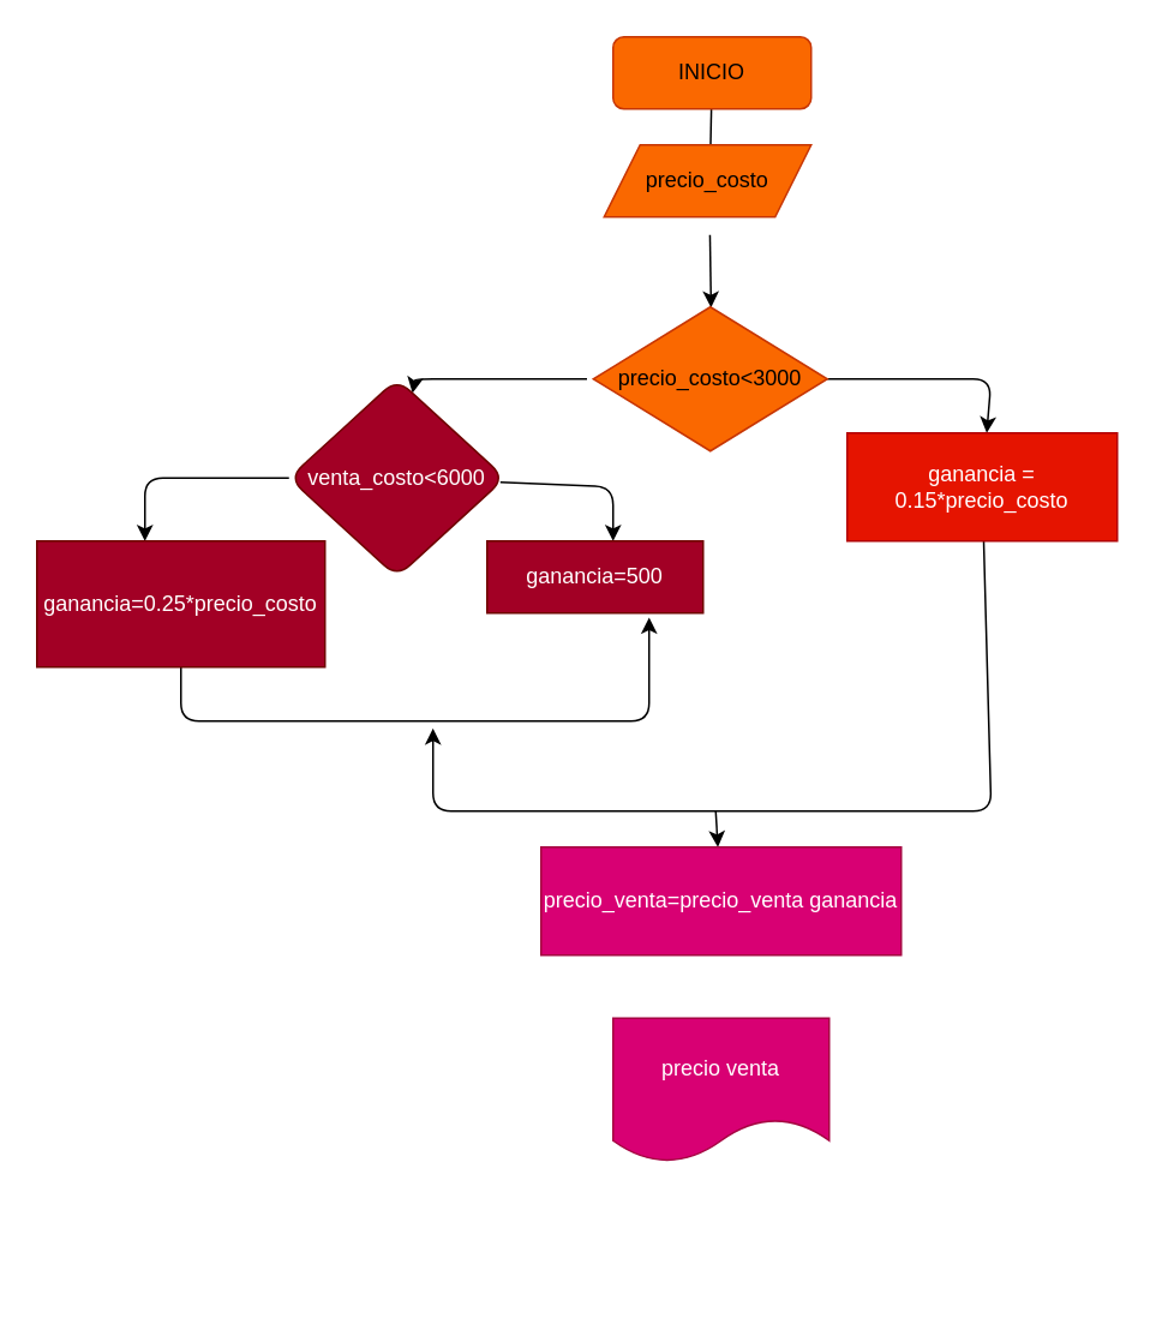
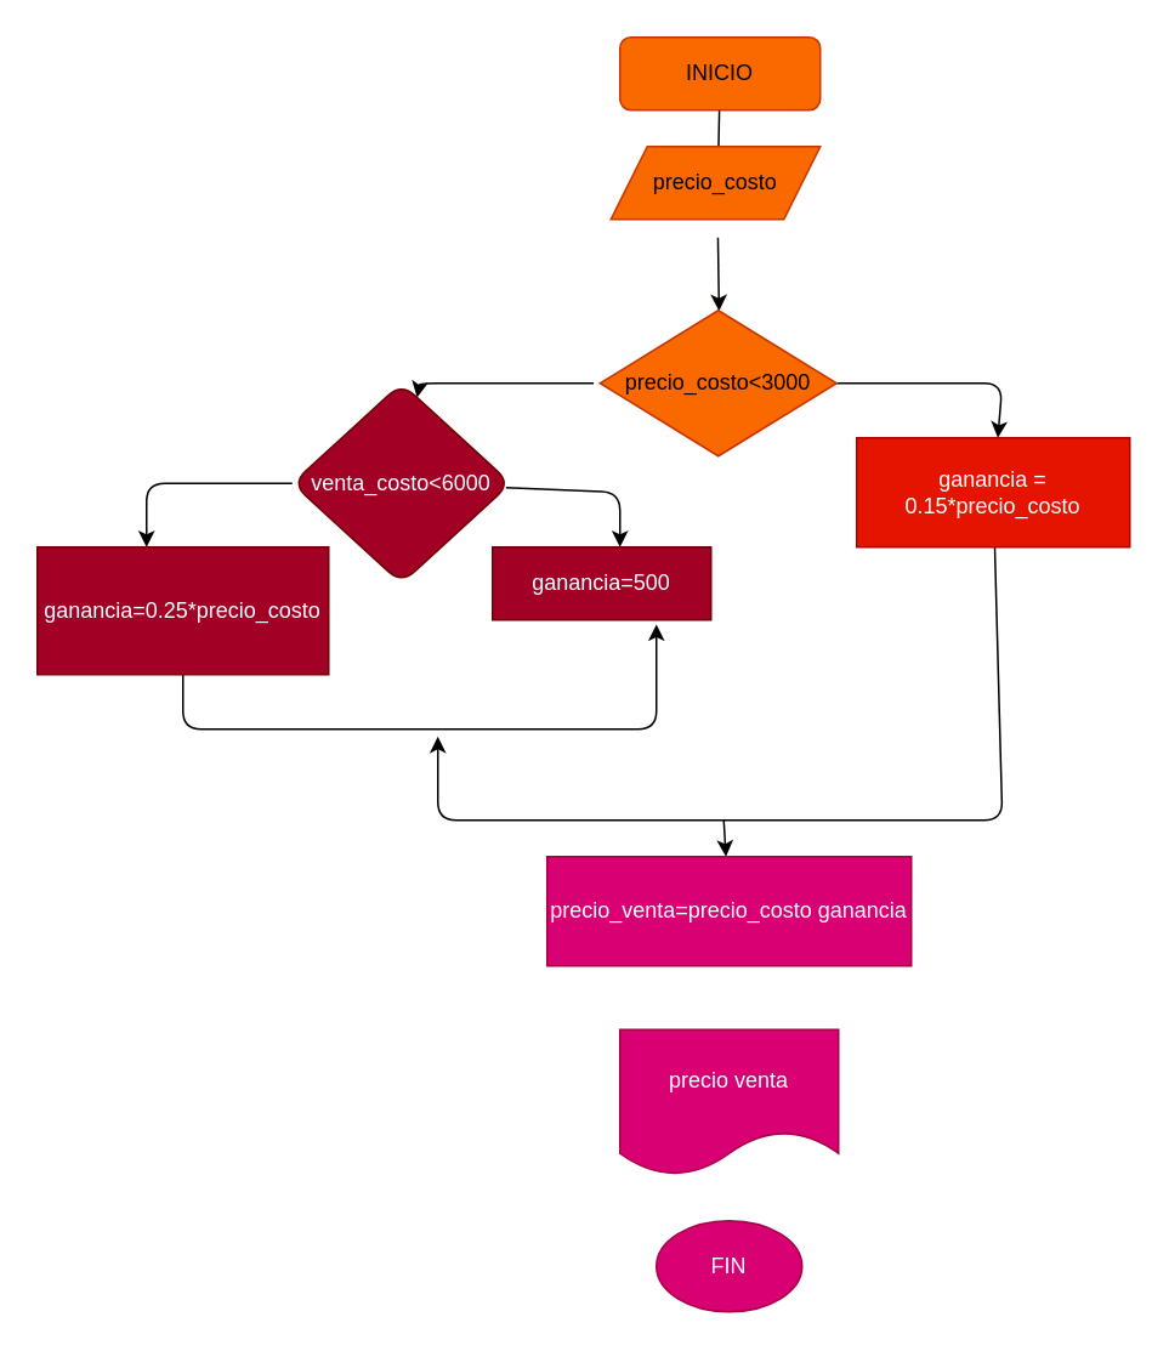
  <mxCell id="0" />
  <mxCell id="1" parent="0" />
  <mxCell id="2" value="" style="edgeStyle=none;html=1;" edge="1" parent="1" source="3"><mxGeometry relative="1" as="geometry"><mxPoint x="393.929" y="90" as="targetPoint" /></mxGeometry></mxCell>
  <mxCell id="3" value="INICIO" style="rounded=1;whiteSpace=wrap;html=1;fillColor=#fa6800;fontColor=#000000;strokeColor=#C73500;" vertex="1" parent="1"><mxGeometry x="340" y="20" width="110" height="40" as="geometry" /></mxCell>
  <mxCell id="4" value="" style="edgeStyle=none;html=1;" edge="1" parent="1"><mxGeometry relative="1" as="geometry"><mxPoint x="393.8" y="130" as="sourcePoint" /><mxPoint x="394.405" y="170.342" as="targetPoint" /></mxGeometry></mxCell>
  <mxCell id="5" value="" style="edgeStyle=none;html=1;" edge="1" parent="1" target="8"><mxGeometry relative="1" as="geometry"><mxPoint x="325.5" y="210" as="sourcePoint" /><Array as="points"><mxPoint x="230" y="210" /></Array></mxGeometry></mxCell>
  <mxCell id="6" value="" style="edgeStyle=none;html=1;" edge="1" parent="1" source="8"><mxGeometry relative="1" as="geometry"><mxPoint x="80" y="300" as="targetPoint" /><Array as="points"><mxPoint x="80" y="265" /></Array></mxGeometry></mxCell>
  <mxCell id="7" value="" style="edgeStyle=none;html=1;" edge="1" parent="1" source="8"><mxGeometry relative="1" as="geometry"><mxPoint x="340" y="300" as="targetPoint" /><Array as="points"><mxPoint x="340" y="270" /></Array></mxGeometry></mxCell>
  <mxCell id="8" value="venta_costo&amp;lt;6000" style="rhombus;whiteSpace=wrap;html=1;rounded=1;fillColor=#a20025;fontColor=#ffffff;strokeColor=#6F0000;" vertex="1" parent="1"><mxGeometry x="160" y="210" width="120" height="110" as="geometry" /></mxCell>
  <mxCell id="9" value="" style="edgeStyle=none;html=1;" edge="1" parent="1" source="10" target="15"><mxGeometry relative="1" as="geometry"><Array as="points"><mxPoint x="550" y="210" /></Array></mxGeometry></mxCell>
  <mxCell id="10" value="precio_costo&amp;lt;3000" style="rhombus;whiteSpace=wrap;html=1;fillColor=#fa6800;fontColor=#000000;strokeColor=#C73500;" vertex="1" parent="1"><mxGeometry x="329" y="170" width="130" height="80" as="geometry" /></mxCell>
  <mxCell id="11" value="" style="edgeStyle=none;html=1;" edge="1" parent="1" source="12"><mxGeometry relative="1" as="geometry"><mxPoint x="360" y="342.5" as="targetPoint" /><Array as="points"><mxPoint x="100" y="400" /><mxPoint x="230" y="400" /><mxPoint x="360" y="400" /></Array></mxGeometry></mxCell>
  <mxCell id="12" value="ganancia=0.25*precio_costo" style="rounded=0;whiteSpace=wrap;html=1;fillColor=#a20025;fontColor=#ffffff;strokeColor=#6F0000;" vertex="1" parent="1"><mxGeometry x="20" y="300" width="160" height="70" as="geometry" /></mxCell>
  <mxCell id="13" value="ganancia=500" style="rounded=0;whiteSpace=wrap;html=1;fillColor=#a20025;fontColor=#ffffff;strokeColor=#6F0000;" vertex="1" parent="1"><mxGeometry x="270" y="300" width="120" height="40" as="geometry" /></mxCell>
  <mxCell id="14" value="" style="edgeStyle=none;html=1;" edge="1" parent="1" source="15"><mxGeometry relative="1" as="geometry"><mxPoint x="240" y="404.054" as="targetPoint" /><Array as="points"><mxPoint x="550" y="450" /><mxPoint x="240" y="450" /></Array></mxGeometry></mxCell>
  <mxCell id="15" value="ganancia = 0.15*precio_costo" style="whiteSpace=wrap;html=1;fillColor=#e51400;fontColor=#ffffff;strokeColor=#B20000;" vertex="1" parent="1"><mxGeometry x="470" y="240" width="150" height="60" as="geometry" /></mxCell>
  <mxCell id="16" value="" style="edgeStyle=none;html=1;" edge="1" parent="1" target="17"><mxGeometry relative="1" as="geometry"><mxPoint x="397" y="450" as="sourcePoint" /></mxGeometry></mxCell>
- <mxCell id="17" value="precio_venta=precio_venta ganancia" style="rounded=0;whiteSpace=wrap;html=1;fillColor=#d80073;fontColor=#ffffff;strokeColor=#A50040;" vertex="1" parent="1"><mxGeometry x="300" y="470" width="200" height="60" as="geometry" /></mxCell>
+ <mxCell id="17" value="precio_venta=precio_costo ganancia" style="rounded=0;whiteSpace=wrap;html=1;fillColor=#d80073;fontColor=#ffffff;strokeColor=#A50040;" vertex="1" parent="1"><mxGeometry x="300" y="470" width="200" height="60" as="geometry" /></mxCell>
  <mxCell id="18" value="precio venta" style="shape=document;whiteSpace=wrap;html=1;boundedLbl=1;rounded=0;fillColor=#d80073;fontColor=#ffffff;strokeColor=#A50040;" vertex="1" parent="1"><mxGeometry x="340" y="565" width="120" height="80" as="geometry" /></mxCell>
+ <mxCell id="19" value="FIN" style="ellipse;whiteSpace=wrap;html=1;rounded=0;fillColor=#d80073;fontColor=#ffffff;strokeColor=#A50040;" vertex="1" parent="1"><mxGeometry x="360" y="670" width="80" height="50" as="geometry" /></mxCell>
  <mxCell id="20" value="precio_costo" style="shape=parallelogram;perimeter=parallelogramPerimeter;whiteSpace=wrap;html=1;fixedSize=1;fillColor=#fa6800;fontColor=#000000;strokeColor=#C73500;" vertex="1" parent="1"><mxGeometry x="335" y="80" width="115" height="40" as="geometry" /></mxCell>
